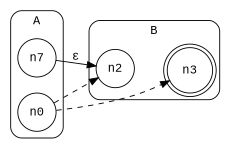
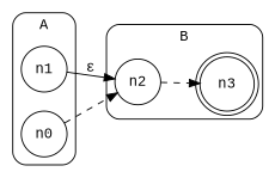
  digraph {
    fontname="Liberation Mono"
    rankdir=LR
    node [fontname="Liberation Mono" shape=circle]
    edge [fontname="Liberation Mono" style=dashed]
    n0
-   n1 [label=n7]
+   n1
    n3 [shape=doublecircle]
    n2
    subgraph cluster_1 {
      color=black
      label=A
      style=rounded
      n0
      n1
    }
    subgraph cluster_2 {
      color=black
      label=B
      style=rounded
      n3
      n2
    }
    n0 -> n2
    n1 -> n2 [label="ε" style=""]
-   n0 -> n3
+   n2 -> n3
  }
